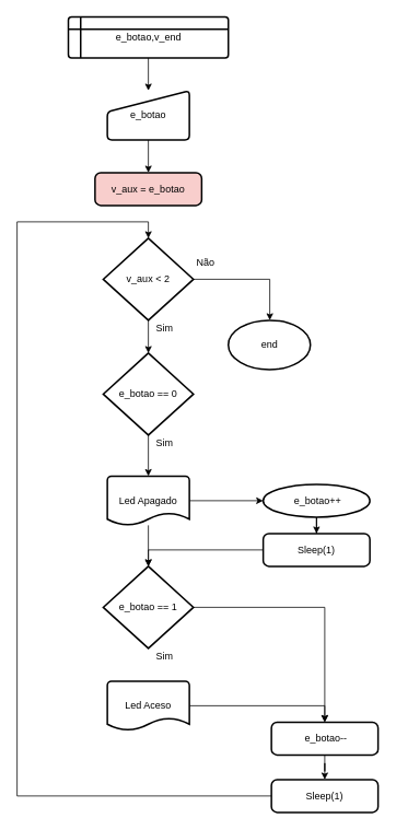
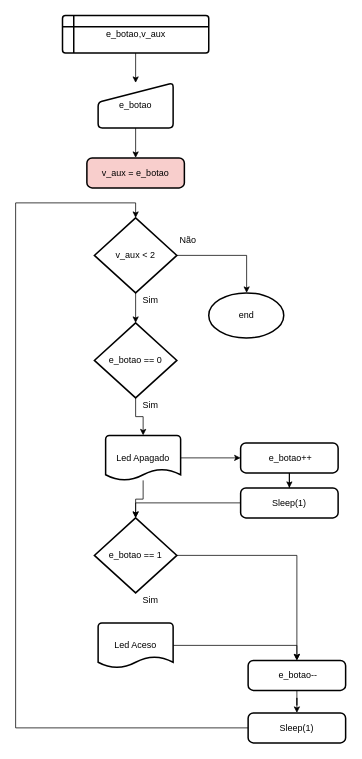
  <mxCell id="0" />
  <mxCell id="1" parent="0" />
  <mxCell id="2" value="" style="edgeStyle=orthogonalEdgeStyle;rounded=0;orthogonalLoop=1;jettySize=auto;html=1;" edge="1" parent="1" source="3" target="5"><mxGeometry relative="1" as="geometry" /></mxCell>
- <mxCell id="3" value="&lt;font style=&quot;vertical-align: inherit&quot;&gt;&lt;font style=&quot;vertical-align: inherit&quot;&gt;e_botao,v_end&lt;/font&gt;&lt;/font&gt;" style="shape=internalStorage;whiteSpace=wrap;html=1;dx=15;dy=15;rounded=1;arcSize=8;strokeWidth=2;" vertex="1" parent="1"><mxGeometry x="82.5" y="20" width="195" height="50" as="geometry" /></mxCell>
+ <mxCell id="3" value="&lt;font style=&quot;vertical-align: inherit&quot;&gt;&lt;font style=&quot;vertical-align: inherit&quot;&gt;e_botao,v_aux&lt;/font&gt;&lt;/font&gt;" style="shape=internalStorage;whiteSpace=wrap;html=1;dx=15;dy=15;rounded=1;arcSize=8;strokeWidth=2;" vertex="1" parent="1"><mxGeometry x="82.5" y="20" width="195" height="50" as="geometry" /></mxCell>
  <mxCell id="4" value="" style="edgeStyle=orthogonalEdgeStyle;rounded=0;orthogonalLoop=1;jettySize=auto;html=1;" edge="1" parent="1" source="5" target="6"><mxGeometry relative="1" as="geometry" /></mxCell>
  <mxCell id="5" value="&lt;font style=&quot;vertical-align: inherit&quot;&gt;&lt;font style=&quot;vertical-align: inherit&quot;&gt;e_botao&lt;/font&gt;&lt;/font&gt;" style="html=1;strokeWidth=2;shape=manualInput;whiteSpace=wrap;rounded=1;size=26;arcSize=11;" vertex="1" parent="1"><mxGeometry x="130" y="110" width="100" height="60" as="geometry" /></mxCell>
  <mxCell id="6" value="&lt;font style=&quot;vertical-align: inherit&quot;&gt;&lt;font style=&quot;vertical-align: inherit&quot;&gt;v_aux = e_botao&lt;/font&gt;&lt;/font&gt;" style="rounded=1;whiteSpace=wrap;html=1;absoluteArcSize=1;arcSize=14;strokeWidth=2;fillColor=#f8cecc;" vertex="1" parent="1"><mxGeometry x="115" y="210" width="130" height="40" as="geometry" /></mxCell>
  <mxCell id="7" value="" style="edgeStyle=orthogonalEdgeStyle;rounded=0;orthogonalLoop=1;jettySize=auto;html=1;" edge="1" parent="1" source="9" target="11"><mxGeometry relative="1" as="geometry" /></mxCell>
  <mxCell id="8" style="edgeStyle=orthogonalEdgeStyle;rounded=0;orthogonalLoop=1;jettySize=auto;html=1;exitX=1;exitY=0.5;exitDx=0;exitDy=0;exitPerimeter=0;" edge="1" parent="1" source="9" target="29"><mxGeometry relative="1" as="geometry"><mxPoint x="330" y="340" as="targetPoint" /><Array as="points"><mxPoint x="328" y="340" /></Array></mxGeometry></mxCell>
  <mxCell id="9" value="&lt;font style=&quot;vertical-align: inherit&quot;&gt;&lt;font style=&quot;vertical-align: inherit&quot;&gt;v_aux &amp;lt; 2&lt;/font&gt;&lt;/font&gt;" style="strokeWidth=2;html=1;shape=mxgraph.flowchart.decision;whiteSpace=wrap;" vertex="1" parent="1"><mxGeometry x="125" y="290" width="110" height="100" as="geometry" /></mxCell>
  <mxCell id="10" value="" style="edgeStyle=orthogonalEdgeStyle;rounded=0;orthogonalLoop=1;jettySize=auto;html=1;" edge="1" parent="1" source="11" target="14"><mxGeometry relative="1" as="geometry" /></mxCell>
  <mxCell id="11" value="&lt;font style=&quot;vertical-align: inherit&quot;&gt;&lt;font style=&quot;vertical-align: inherit&quot;&gt;&lt;font style=&quot;vertical-align: inherit&quot;&gt;&lt;font style=&quot;vertical-align: inherit&quot;&gt;e_botao == 0&lt;/font&gt;&lt;/font&gt;&lt;/font&gt;&lt;/font&gt;" style="strokeWidth=2;html=1;shape=mxgraph.flowchart.decision;whiteSpace=wrap;" vertex="1" parent="1"><mxGeometry x="125" y="430" width="110" height="100" as="geometry" /></mxCell>
  <mxCell id="12" style="edgeStyle=orthogonalEdgeStyle;rounded=0;orthogonalLoop=1;jettySize=auto;html=1;exitX=1;exitY=0.5;exitDx=0;exitDy=0;exitPerimeter=0;entryX=0;entryY=0.5;entryDx=0;entryDy=0;" edge="1" parent="1" source="14" target="20"><mxGeometry relative="1" as="geometry"><Array as="points" /></mxGeometry></mxCell>
  <mxCell id="13" value="" style="edgeStyle=orthogonalEdgeStyle;rounded=0;orthogonalLoop=1;jettySize=auto;html=1;" edge="1" parent="1" source="14" target="16"><mxGeometry relative="1" as="geometry" /></mxCell>
- <mxCell id="14" value="&lt;font style=&quot;vertical-align: inherit&quot;&gt;&lt;font style=&quot;vertical-align: inherit&quot;&gt;Led Apagado&lt;/font&gt;&lt;/font&gt;" style="strokeWidth=2;html=1;shape=mxgraph.flowchart.document2;whiteSpace=wrap;size=0.25;" vertex="1" parent="1"><mxGeometry x="130" y="580" width="100" height="60" as="geometry" /></mxCell>
+ <mxCell id="14" value="&lt;font style=&quot;vertical-align: inherit&quot;&gt;&lt;font style=&quot;vertical-align: inherit&quot;&gt;Led Apagado&lt;/font&gt;&lt;/font&gt;" style="strokeWidth=2;html=1;shape=mxgraph.flowchart.document2;whiteSpace=wrap;size=0.25;" vertex="1" parent="1"><mxGeometry x="140" y="580" width="100" height="60" as="geometry" /></mxCell>
  <mxCell id="15" value="" style="edgeStyle=orthogonalEdgeStyle;rounded=0;orthogonalLoop=1;jettySize=auto;html=1;" edge="1" parent="1" source="16" target="24"><mxGeometry relative="1" as="geometry" /></mxCell>
  <mxCell id="16" value="&lt;font style=&quot;vertical-align: inherit&quot;&gt;&lt;font style=&quot;vertical-align: inherit&quot;&gt;&lt;font style=&quot;vertical-align: inherit&quot;&gt;&lt;font style=&quot;vertical-align: inherit&quot;&gt;&lt;font style=&quot;vertical-align: inherit&quot;&gt;&lt;font style=&quot;vertical-align: inherit&quot;&gt;&lt;font style=&quot;vertical-align: inherit&quot;&gt;&lt;font style=&quot;vertical-align: inherit&quot;&gt;e_botao == 1&lt;/font&gt;&lt;/font&gt;&lt;/font&gt;&lt;/font&gt;&lt;/font&gt;&lt;/font&gt;&lt;/font&gt;&lt;/font&gt;" style="strokeWidth=2;html=1;shape=mxgraph.flowchart.decision;whiteSpace=wrap;" vertex="1" parent="1"><mxGeometry x="125" y="690" width="110" height="100" as="geometry" /></mxCell>
  <mxCell id="17" style="edgeStyle=orthogonalEdgeStyle;rounded=0;orthogonalLoop=1;jettySize=auto;html=1;entryX=0.5;entryY=0;entryDx=0;entryDy=0;" edge="1" parent="1" source="18" target="24"><mxGeometry relative="1" as="geometry" /></mxCell>
  <mxCell id="18" value="&lt;font style=&quot;vertical-align: inherit&quot;&gt;&lt;font style=&quot;vertical-align: inherit&quot;&gt;&lt;font style=&quot;vertical-align: inherit&quot;&gt;&lt;font style=&quot;vertical-align: inherit&quot;&gt;Led Aceso&lt;/font&gt;&lt;/font&gt;&lt;/font&gt;&lt;/font&gt;" style="strokeWidth=2;html=1;shape=mxgraph.flowchart.document2;whiteSpace=wrap;size=0.25;" vertex="1" parent="1"><mxGeometry x="130" y="830" width="100" height="60" as="geometry" /></mxCell>
  <mxCell id="19" style="edgeStyle=orthogonalEdgeStyle;rounded=0;orthogonalLoop=1;jettySize=auto;html=1;entryX=0.5;entryY=0;entryDx=0;entryDy=0;" edge="1" parent="1" source="20" target="22"><mxGeometry relative="1" as="geometry" /></mxCell>
- <mxCell id="20" value="&lt;font style=&quot;vertical-align: inherit&quot;&gt;&lt;font style=&quot;vertical-align: inherit&quot;&gt;&amp;nbsp;e_botao++&lt;/font&gt;&lt;/font&gt;" style="ellipse;whiteSpace=wrap;html=1;absoluteArcSize=1;arcSize=14;strokeWidth=2;" vertex="1" parent="1"><mxGeometry x="320" y="590" width="130" height="40" as="geometry" /></mxCell>
+ <mxCell id="20" value="&lt;font style=&quot;vertical-align: inherit&quot;&gt;&lt;font style=&quot;vertical-align: inherit&quot;&gt;&amp;nbsp;e_botao++&lt;/font&gt;&lt;/font&gt;" style="rounded=1;whiteSpace=wrap;html=1;absoluteArcSize=1;arcSize=14;strokeWidth=2;" vertex="1" parent="1"><mxGeometry x="320" y="590" width="130" height="40" as="geometry" /></mxCell>
  <mxCell id="21" style="edgeStyle=orthogonalEdgeStyle;rounded=0;orthogonalLoop=1;jettySize=auto;html=1;exitX=0;exitY=0.5;exitDx=0;exitDy=0;entryX=0.5;entryY=0;entryDx=0;entryDy=0;entryPerimeter=0;" edge="1" parent="1" source="22" target="16"><mxGeometry relative="1" as="geometry" /></mxCell>
  <mxCell id="22" value="&lt;font style=&quot;vertical-align: inherit&quot;&gt;&lt;font style=&quot;vertical-align: inherit&quot;&gt;Sleep(1)&lt;br&gt;&lt;/font&gt;&lt;/font&gt;" style="rounded=1;whiteSpace=wrap;html=1;absoluteArcSize=1;arcSize=14;strokeWidth=2;" vertex="1" parent="1"><mxGeometry x="320" y="650" width="130" height="40" as="geometry" /></mxCell>
  <mxCell id="23" style="edgeStyle=orthogonalEdgeStyle;rounded=0;orthogonalLoop=1;jettySize=auto;html=1;entryX=0.5;entryY=0;entryDx=0;entryDy=0;" edge="1" parent="1" source="24" target="26"><mxGeometry relative="1" as="geometry" /></mxCell>
  <mxCell id="24" value="&lt;font style=&quot;vertical-align: inherit&quot;&gt;&lt;font style=&quot;vertical-align: inherit&quot;&gt;&amp;nbsp;e_botao--&lt;/font&gt;&lt;/font&gt;" style="rounded=1;whiteSpace=wrap;html=1;absoluteArcSize=1;arcSize=14;strokeWidth=2;" vertex="1" parent="1"><mxGeometry x="330" y="880" width="130" height="40" as="geometry" /></mxCell>
  <mxCell id="25" style="edgeStyle=orthogonalEdgeStyle;rounded=0;orthogonalLoop=1;jettySize=auto;html=1;entryX=0.5;entryY=0;entryDx=0;entryDy=0;entryPerimeter=0;" edge="1" parent="1" source="26" target="9"><mxGeometry relative="1" as="geometry"><mxPoint x="180" y="282" as="targetPoint" /><Array as="points"><mxPoint x="20" y="970" /><mxPoint x="20" y="270" /><mxPoint x="180" y="270" /></Array></mxGeometry></mxCell>
  <mxCell id="26" value="&lt;font style=&quot;vertical-align: inherit&quot;&gt;&lt;font style=&quot;vertical-align: inherit&quot;&gt;Sleep(1)&lt;br&gt;&lt;/font&gt;&lt;/font&gt;" style="rounded=1;whiteSpace=wrap;html=1;absoluteArcSize=1;arcSize=14;strokeWidth=2;" vertex="1" parent="1"><mxGeometry x="330" y="950" width="130" height="40" as="geometry" /></mxCell>
  <mxCell id="27" value="Sim" style="text;html=1;strokeColor=none;fillColor=none;align=center;verticalAlign=middle;whiteSpace=wrap;rounded=0;" vertex="1" parent="1"><mxGeometry x="180" y="530" width="40" height="20" as="geometry" /></mxCell>
  <mxCell id="28" value="Sim" style="text;html=1;strokeColor=none;fillColor=none;align=center;verticalAlign=middle;whiteSpace=wrap;rounded=0;" vertex="1" parent="1"><mxGeometry x="180" y="790" width="40" height="20" as="geometry" /></mxCell>
  <mxCell id="29" value="end" style="strokeWidth=2;html=1;shape=mxgraph.flowchart.start_1;whiteSpace=wrap;" vertex="1" parent="1"><mxGeometry x="277.5" y="390" width="100" height="60" as="geometry" /></mxCell>
  <mxCell id="30" value="Sim" style="text;html=1;strokeColor=none;fillColor=none;align=center;verticalAlign=middle;whiteSpace=wrap;rounded=0;" vertex="1" parent="1"><mxGeometry x="180" y="390" width="40" height="20" as="geometry" /></mxCell>
  <mxCell id="31" value="Não" style="text;html=1;strokeColor=none;fillColor=none;align=center;verticalAlign=middle;whiteSpace=wrap;rounded=0;" vertex="1" parent="1"><mxGeometry x="230" y="310" width="40" height="20" as="geometry" /></mxCell>
